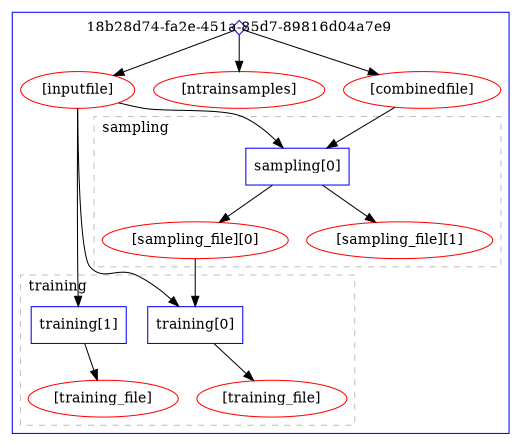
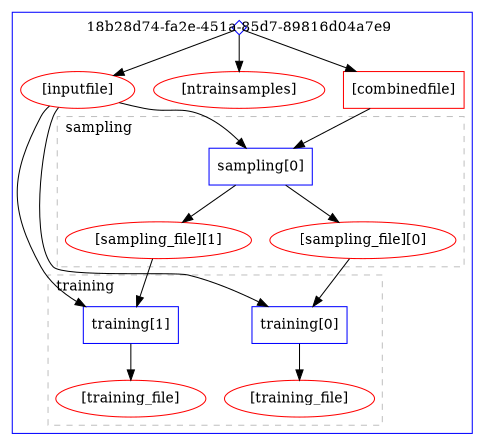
  digraph {
    node [color=red]
    n1 [color=blue label="training[0]" shape=box]
    n2 [label="[training_file]"]
    n3 [color=blue label="training[1]" shape=box]
    n4 [label="[training_file]"]
    n5 [color=blue label="sampling[0]" shape=box]
    n6 [label="[sampling_file][0]"]
    n7 [label="[sampling_file][1]"]
    n8 [color=blue fixedsize=True height=0.2 label="18b28d74-fa2e-451a-85d7-89816d04a7e9" shape=diamond width=0.2]
    n9 [label="[inputfile]"]
    n10 [label="[ntrainsamples]"]
-   n11 [label="[combinedfile]"]
+   n11 [label="[combinedfile]" shape=box]
    subgraph cluster_1 {
      color=blue
      style=solid
      n8
      n9
      n10
      n11
      subgraph cluster_2 {
        color=grey
        label=init
        labeljust=l
        style=dashed
      }
      subgraph cluster_3 {
        color=grey
        label=training
        labeljust=l
        style=dashed
        n1
        n2
        n3
        n4
      }
      subgraph cluster_4 {
        color=grey
        label=sampling
        labeljust=l
        style=dashed
        n5
        n6
        n7
      }
    }
    n1 -> n2
    n3 -> n4
    n5 -> n6
    n5 -> n7
    n6 -> n1
+   n7 -> n3
    n8 -> n9
    n8 -> n10
    n8 -> n11
    n9 -> n1
    n9 -> n3
    n9 -> n5
    n11 -> n5
  }
